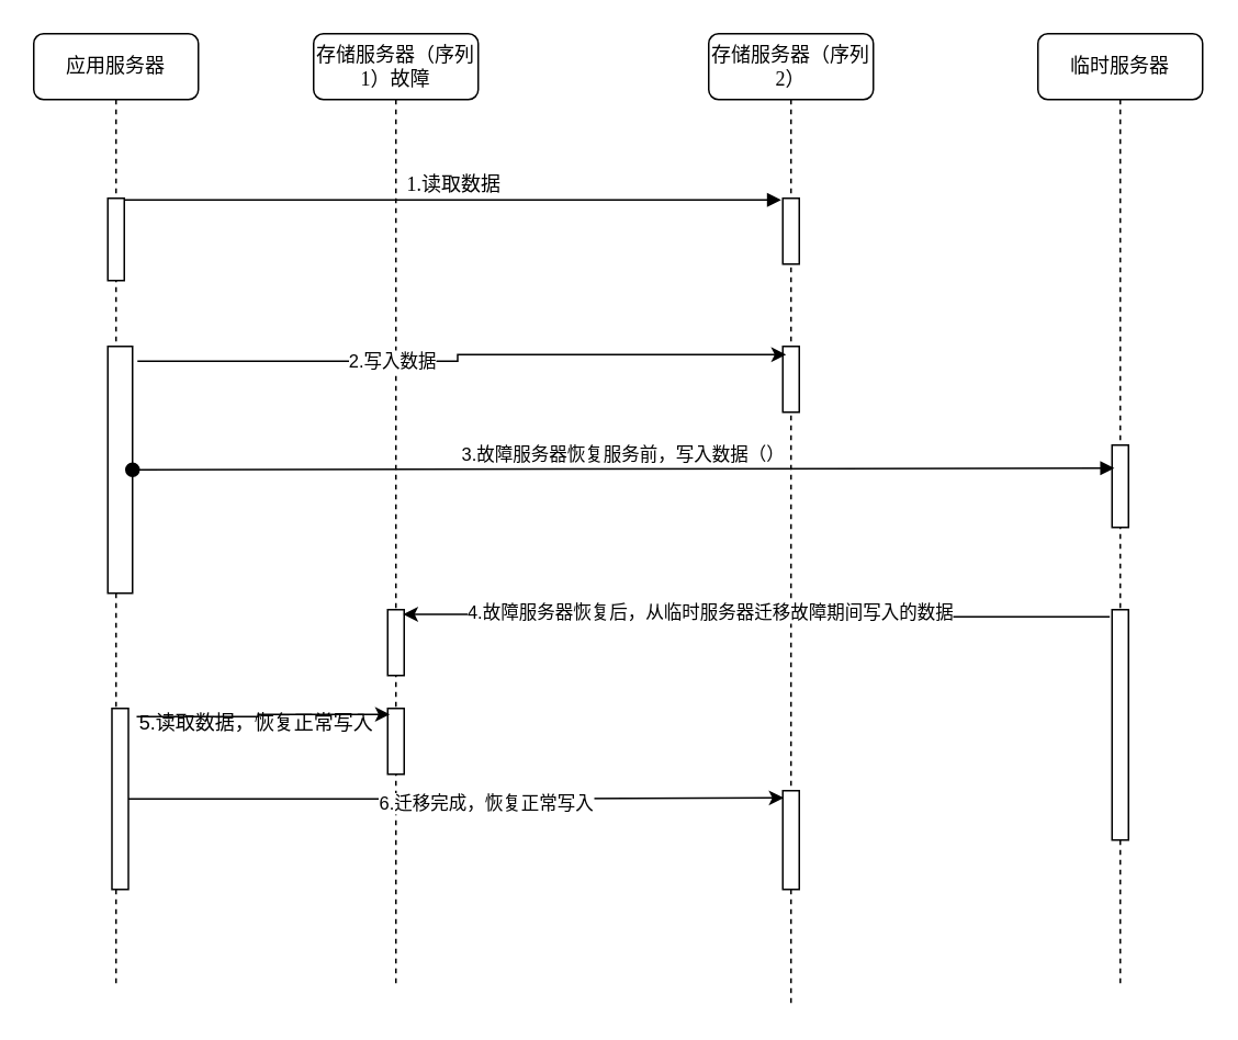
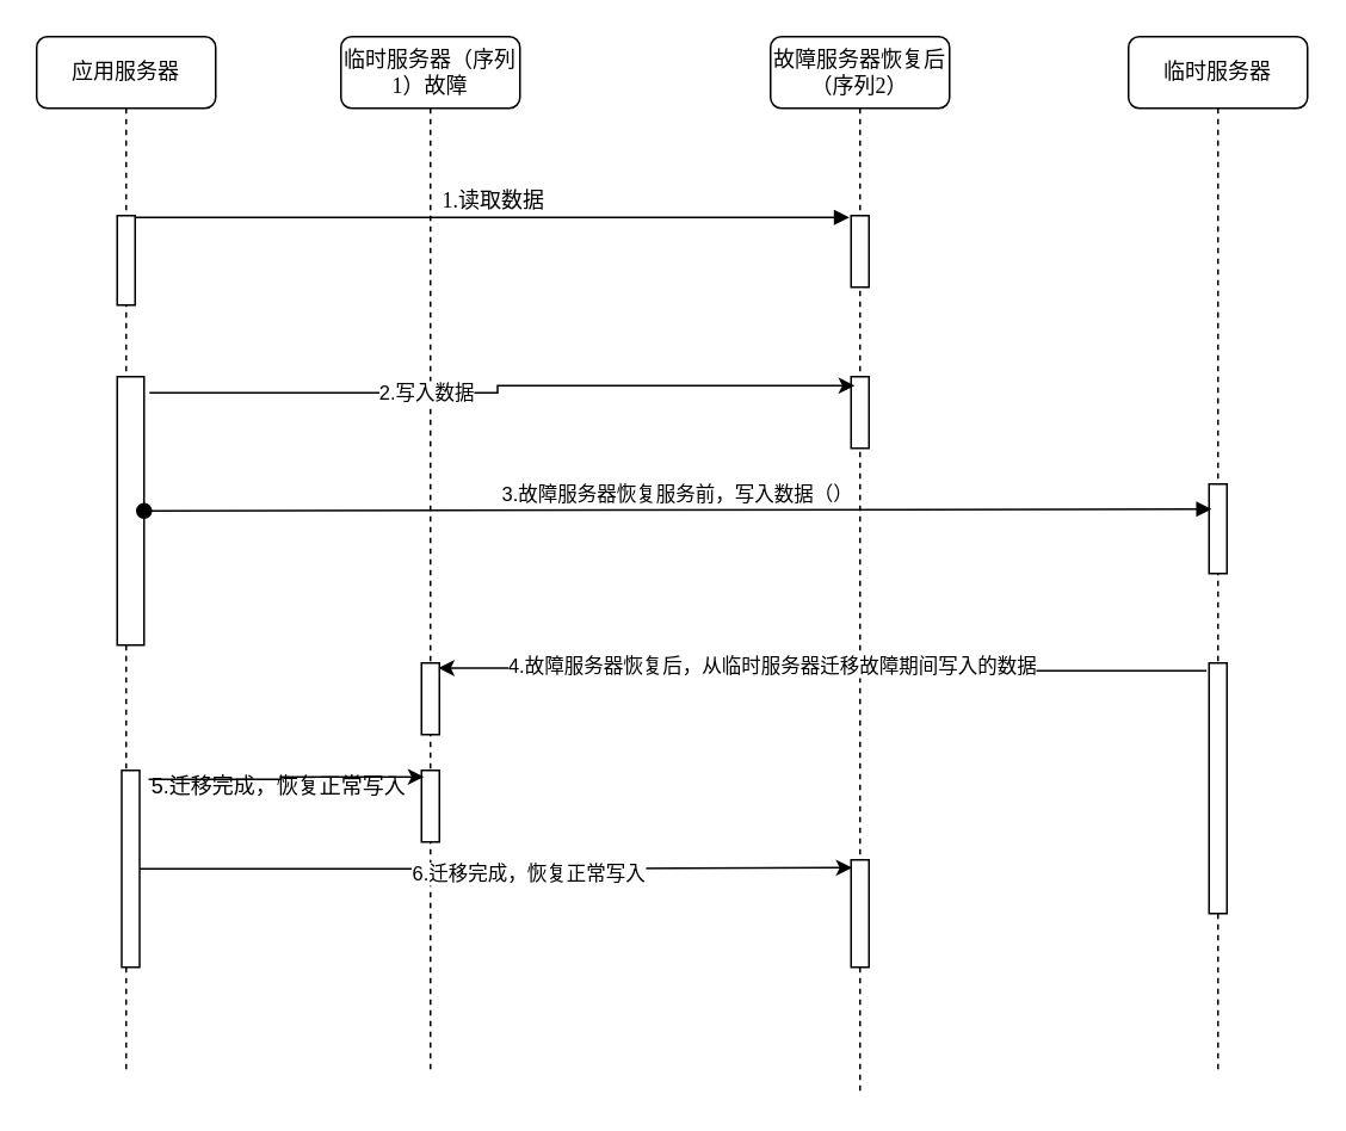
  <mxCell id="0" />
  <mxCell id="1" parent="0" />
- <mxCell id="2" value="存储服务器（序列1）故障" style="shape=umlLifeline;perimeter=lifelinePerimeter;whiteSpace=wrap;html=1;container=1;collapsible=0;recursiveResize=0;outlineConnect=0;rounded=1;shadow=0;comic=0;labelBackgroundColor=none;strokeWidth=1;fontFamily=Verdana;fontSize=12;align=center;" parent="1" vertex="1"><mxGeometry x="190" y="20" width="100" height="580" as="geometry" /></mxCell>
+ <mxCell id="2" value="临时服务器（序列1）故障" style="shape=umlLifeline;perimeter=lifelinePerimeter;whiteSpace=wrap;html=1;container=1;collapsible=0;recursiveResize=0;outlineConnect=0;rounded=1;shadow=0;comic=0;labelBackgroundColor=none;strokeWidth=1;fontFamily=Verdana;fontSize=12;align=center;" parent="1" vertex="1"><mxGeometry x="190" y="20" width="100" height="580" as="geometry" /></mxCell>
  <mxCell id="3" value="" style="html=1;points=[];perimeter=orthogonalPerimeter;rounded=0;shadow=0;comic=0;labelBackgroundColor=none;strokeWidth=1;fontFamily=Verdana;fontSize=12;align=center;" parent="2" vertex="1"><mxGeometry x="45" y="350" width="10" height="40" as="geometry" /></mxCell>
  <mxCell id="4" value="" style="html=1;points=[];perimeter=orthogonalPerimeter;" vertex="1" parent="2"><mxGeometry x="45" y="410" width="10" height="40" as="geometry" /></mxCell>
- <mxCell id="5" value="存储服务器（序列2）" style="shape=umlLifeline;perimeter=lifelinePerimeter;whiteSpace=wrap;html=1;container=1;collapsible=0;recursiveResize=0;outlineConnect=0;rounded=1;shadow=0;comic=0;labelBackgroundColor=none;strokeWidth=1;fontFamily=Verdana;fontSize=12;align=center;" parent="1" vertex="1"><mxGeometry x="430" y="20" width="100" height="590" as="geometry" /></mxCell>
+ <mxCell id="5" value="故障服务器恢复后（序列2）" style="shape=umlLifeline;perimeter=lifelinePerimeter;whiteSpace=wrap;html=1;container=1;collapsible=0;recursiveResize=0;outlineConnect=0;rounded=1;shadow=0;comic=0;labelBackgroundColor=none;strokeWidth=1;fontFamily=Verdana;fontSize=12;align=center;" parent="1" vertex="1"><mxGeometry x="430" y="20" width="100" height="590" as="geometry" /></mxCell>
  <mxCell id="6" value="" style="html=1;points=[];perimeter=orthogonalPerimeter;rounded=0;shadow=0;comic=0;labelBackgroundColor=none;strokeWidth=1;fontFamily=Verdana;fontSize=12;align=center;" parent="5" vertex="1"><mxGeometry x="45" y="100" width="10" height="40" as="geometry" /></mxCell>
  <mxCell id="7" value="" style="html=1;points=[];perimeter=orthogonalPerimeter;rounded=0;shadow=0;comic=0;labelBackgroundColor=none;strokeWidth=1;fontFamily=Verdana;fontSize=12;align=center;" vertex="1" parent="5"><mxGeometry x="45" y="190" width="10" height="40" as="geometry" /></mxCell>
  <mxCell id="8" value="" style="html=1;points=[];perimeter=orthogonalPerimeter;" vertex="1" parent="5"><mxGeometry x="45" y="460" width="10" height="60" as="geometry" /></mxCell>
  <mxCell id="9" value="临时服务器" style="shape=umlLifeline;perimeter=lifelinePerimeter;whiteSpace=wrap;html=1;container=1;collapsible=0;recursiveResize=0;outlineConnect=0;rounded=1;shadow=0;comic=0;labelBackgroundColor=none;strokeWidth=1;fontFamily=Verdana;fontSize=12;align=center;" parent="1" vertex="1"><mxGeometry x="630" y="20" width="100" height="580" as="geometry" /></mxCell>
  <mxCell id="10" value="" style="html=1;points=[];perimeter=orthogonalPerimeter;" vertex="1" parent="9"><mxGeometry x="45" y="250" width="10" height="50" as="geometry" /></mxCell>
  <mxCell id="11" value="" style="html=1;points=[];perimeter=orthogonalPerimeter;rounded=0;shadow=0;comic=0;labelBackgroundColor=none;strokeWidth=1;fontFamily=Verdana;fontSize=12;align=center;" parent="9" vertex="1"><mxGeometry x="45" y="350" width="10" height="140" as="geometry" /></mxCell>
  <mxCell id="12" value="应用服务器" style="shape=umlLifeline;perimeter=lifelinePerimeter;whiteSpace=wrap;html=1;container=1;collapsible=0;recursiveResize=0;outlineConnect=0;rounded=1;shadow=0;comic=0;labelBackgroundColor=none;strokeWidth=1;fontFamily=Verdana;fontSize=12;align=center;" parent="1" vertex="1"><mxGeometry x="20" y="20" width="100" height="580" as="geometry" /></mxCell>
  <mxCell id="13" value="" style="html=1;points=[];perimeter=orthogonalPerimeter;rounded=0;shadow=0;comic=0;labelBackgroundColor=none;strokeWidth=1;fontFamily=Verdana;fontSize=12;align=center;" parent="12" vertex="1"><mxGeometry x="45" y="100" width="10" height="50" as="geometry" /></mxCell>
  <mxCell id="14" value="" style="html=1;points=[];perimeter=orthogonalPerimeter;rounded=0;shadow=0;comic=0;labelBackgroundColor=none;strokeWidth=1;fontFamily=Verdana;fontSize=12;align=center;" vertex="1" parent="12"><mxGeometry x="45" y="190" width="15" height="150" as="geometry" /></mxCell>
  <mxCell id="15" value="" style="html=1;points=[];perimeter=orthogonalPerimeter;" vertex="1" parent="12"><mxGeometry x="47.5" y="410" width="10" height="110" as="geometry" /></mxCell>
  <mxCell id="16" style="edgeStyle=orthogonalEdgeStyle;rounded=0;orthogonalLoop=1;jettySize=auto;html=1;entryX=0.94;entryY=0.07;entryDx=0;entryDy=0;entryPerimeter=0;exitX=-0.14;exitY=0.031;exitDx=0;exitDy=0;exitPerimeter=0;" edge="1" parent="1" source="11" target="3"><mxGeometry relative="1" as="geometry" /></mxCell>
  <mxCell id="17" value="4.故障服务器恢复后，从临时服务器迁移故障期间写入的数据" style="edgeLabel;html=1;align=center;verticalAlign=middle;resizable=0;points=[];" vertex="1" connectable="0" parent="16"><mxGeometry x="0.136" y="-1" relative="1" as="geometry"><mxPoint as="offset" /></mxGeometry></mxCell>
  <mxCell id="18" value="1.读取数据" style="html=1;verticalAlign=bottom;endArrow=block;entryX=-0.1;entryY=0.015;labelBackgroundColor=none;fontFamily=Verdana;fontSize=12;edgeStyle=elbowEdgeStyle;elbow=vertical;entryDx=0;entryDy=0;entryPerimeter=0;" parent="1" source="13" target="6" edge="1"><mxGeometry relative="1" as="geometry"><mxPoint x="140" y="130" as="sourcePoint" /></mxGeometry></mxCell>
  <mxCell id="19" style="edgeStyle=orthogonalEdgeStyle;rounded=0;orthogonalLoop=1;jettySize=auto;html=1;entryX=0.2;entryY=0.125;entryDx=0;entryDy=0;entryPerimeter=0;exitX=1.2;exitY=0.06;exitDx=0;exitDy=0;exitPerimeter=0;" edge="1" parent="1" source="14" target="7"><mxGeometry relative="1" as="geometry" /></mxCell>
  <mxCell id="20" value="2.写入数据" style="edgeLabel;html=1;align=center;verticalAlign=middle;resizable=0;points=[];" vertex="1" connectable="0" parent="19"><mxGeometry x="-0.226" y="1" relative="1" as="geometry"><mxPoint as="offset" /></mxGeometry></mxCell>
  <mxCell id="21" value="3.故障服务器恢复服务前，写入数据（）" style="html=1;verticalAlign=bottom;startArrow=oval;startFill=1;endArrow=block;startSize=8;exitX=1;exitY=0.5;exitDx=0;exitDy=0;exitPerimeter=0;entryX=0.14;entryY=0.28;entryDx=0;entryDy=0;entryPerimeter=0;" edge="1" parent="1" source="14" target="10"><mxGeometry width="60" relative="1" as="geometry"><mxPoint x="450" y="330" as="sourcePoint" /><mxPoint x="480" y="285" as="targetPoint" /></mxGeometry></mxCell>
  <mxCell id="22" style="edgeStyle=orthogonalEdgeStyle;rounded=0;orthogonalLoop=1;jettySize=auto;html=1;entryX=0.14;entryY=0.09;entryDx=0;entryDy=0;entryPerimeter=0;exitX=1.5;exitY=0.045;exitDx=0;exitDy=0;exitPerimeter=0;" edge="1" parent="1" source="15" target="4"><mxGeometry relative="1" as="geometry" /></mxCell>
  <mxCell id="23" style="edgeStyle=orthogonalEdgeStyle;rounded=0;orthogonalLoop=1;jettySize=auto;html=1;entryX=0.06;entryY=0.073;entryDx=0;entryDy=0;entryPerimeter=0;" edge="1" parent="1" source="15" target="8"><mxGeometry relative="1" as="geometry" /></mxCell>
  <mxCell id="24" value="6.迁移完成，恢复正常写入" style="edgeLabel;html=1;align=center;verticalAlign=middle;resizable=0;points=[];" vertex="1" connectable="0" parent="23"><mxGeometry x="0.095" y="-3" relative="1" as="geometry"><mxPoint as="offset" /></mxGeometry></mxCell>
- <mxCell id="25" value="5.读取数据，恢复正常写入" style="text;html=1;align=center;verticalAlign=middle;resizable=0;points=[];autosize=1;" vertex="1" parent="1"><mxGeometry x="75" y="429" width="160" height="20" as="geometry" /></mxCell>
+ <mxCell id="25" value="5.迁移完成，恢复正常写入" style="text;html=1;align=center;verticalAlign=middle;resizable=0;points=[];autosize=1;" vertex="1" parent="1"><mxGeometry x="75" y="429" width="160" height="20" as="geometry" /></mxCell>
